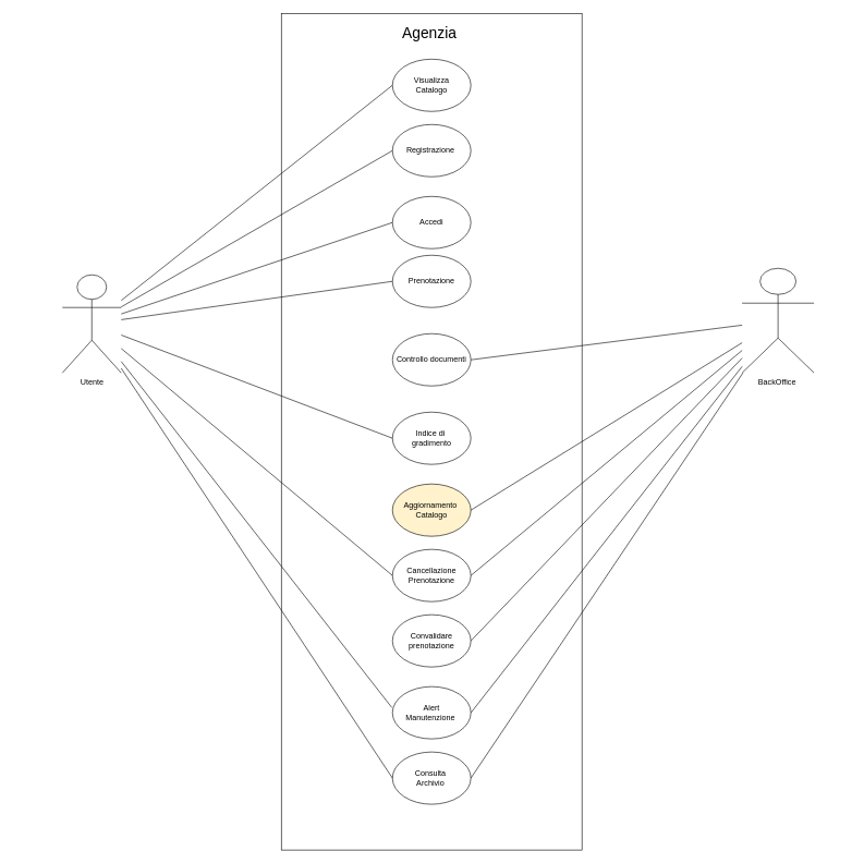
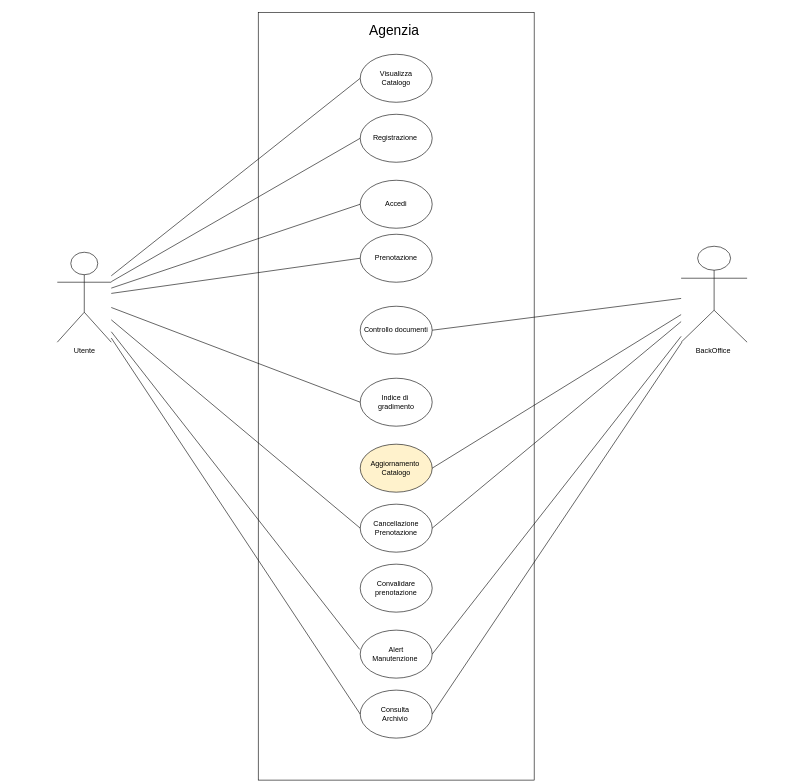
  <mxCell id="0" />
  <mxCell id="1" parent="0" />
  <mxCell id="2" value="" style="rounded=0;whiteSpace=wrap;html=1;rotation=90;" parent="1" vertex="1"><mxGeometry x="20" y="430" width="1280" height="460" as="geometry" /></mxCell>
  <mxCell id="3" value="Utente" style="shape=umlActor;verticalLabelPosition=bottom;verticalAlign=top;html=1;outlineConnect=0;" parent="1" vertex="1"><mxGeometry x="95" y="420" width="90" height="150" as="geometry" /></mxCell>
  <mxCell id="4" value="Visualizza&lt;br&gt;Catalogo" style="ellipse;whiteSpace=wrap;html=1;" parent="1" vertex="1"><mxGeometry x="600" y="90" width="120" height="80" as="geometry" /></mxCell>
  <mxCell id="5" value="Prenotazione" style="ellipse;whiteSpace=wrap;html=1;" parent="1" vertex="1"><mxGeometry x="600" y="390" width="120" height="80" as="geometry" /></mxCell>
  <mxCell id="6" value="" style="endArrow=none;html=1;rounded=0;entryX=0;entryY=0.5;entryDx=0;entryDy=0;" parent="1" target="4" edge="1" source="3"><mxGeometry width="50" height="50" relative="1" as="geometry"><mxPoint x="395" y="200" as="sourcePoint" /><mxPoint x="720" y="200" as="targetPoint" /></mxGeometry></mxCell>
  <mxCell id="7" value="Controllo documenti" style="ellipse;whiteSpace=wrap;html=1;" parent="1" vertex="1"><mxGeometry x="600" y="510" width="120" height="80" as="geometry" /></mxCell>
  <mxCell id="8" value="&lt;font style=&quot;font-size: 23px;&quot;&gt;Agenzia&amp;nbsp;&lt;/font&gt;" style="text;html=1;strokeColor=none;fillColor=none;align=center;verticalAlign=middle;whiteSpace=wrap;rounded=0;" parent="1" vertex="1"><mxGeometry x="610" y="20" width="100" height="60" as="geometry" /></mxCell>
  <mxCell id="9" value="" style="endArrow=none;html=1;rounded=0;entryX=1;entryY=0.5;entryDx=0;entryDy=0;" parent="1" target="7" edge="1" source="10"><mxGeometry width="50" height="50" relative="1" as="geometry"><mxPoint x="925" y="200" as="sourcePoint" /><mxPoint x="720" y="280" as="targetPoint" /></mxGeometry></mxCell>
  <mxCell id="10" value="BackOffice&amp;nbsp;" style="shape=umlActor;verticalLabelPosition=bottom;verticalAlign=top;html=1;outlineConnect=0;" parent="1" vertex="1"><mxGeometry x="1135" y="410" width="110" height="160" as="geometry" /></mxCell>
  <mxCell id="11" value="Indice di&amp;nbsp;&lt;br&gt;gradimento" style="ellipse;whiteSpace=wrap;html=1;" parent="1" vertex="1"><mxGeometry x="600" y="630" width="120" height="80" as="geometry" /></mxCell>
  <mxCell id="12" value="" style="endArrow=none;html=1;rounded=0;exitX=0;exitY=0.5;exitDx=0;exitDy=0;" parent="1" source="11" edge="1" target="3"><mxGeometry width="50" height="50" relative="1" as="geometry"><mxPoint x="670" y="330" as="sourcePoint" /><mxPoint x="390" y="200" as="targetPoint" /></mxGeometry></mxCell>
  <mxCell id="13" value="Aggiornamento&amp;nbsp;&lt;br&gt;Catalogo" style="ellipse;whiteSpace=wrap;html=1;fillColor=#fff2cc;" parent="1" vertex="1"><mxGeometry x="600" y="740" width="120" height="80" as="geometry" /></mxCell>
  <mxCell id="14" value="" style="endArrow=none;html=1;rounded=0;exitX=1;exitY=0.5;exitDx=0;exitDy=0;" parent="1" source="13" edge="1" target="10"><mxGeometry width="50" height="50" relative="1" as="geometry"><mxPoint x="670" y="490" as="sourcePoint" /><mxPoint x="925" y="200" as="targetPoint" /></mxGeometry></mxCell>
  <mxCell id="15" value="Convalidare&lt;br&gt;prenotazione" style="ellipse;whiteSpace=wrap;html=1;" parent="1" vertex="1"><mxGeometry x="600" y="940" width="120" height="80" as="geometry" /></mxCell>
- <mxCell id="16" value="" style="endArrow=none;html=1;rounded=0;exitX=1;exitY=0.5;exitDx=0;exitDy=0;" parent="1" source="15" edge="1" target="10"><mxGeometry width="50" height="50" relative="1" as="geometry"><mxPoint x="731" y="666" as="sourcePoint" /><mxPoint x="925" y="200" as="targetPoint" /></mxGeometry></mxCell>
  <mxCell id="17" value="" style="endArrow=none;html=1;rounded=0;exitX=0;exitY=0.5;exitDx=0;exitDy=0;" parent="1" source="5" edge="1" target="3"><mxGeometry width="50" height="50" relative="1" as="geometry"><mxPoint x="670" y="370" as="sourcePoint" /><mxPoint x="390" y="200" as="targetPoint" /></mxGeometry></mxCell>
  <mxCell id="18" value="Alert&lt;br&gt;Manutenzione&amp;nbsp;" style="ellipse;whiteSpace=wrap;html=1;" vertex="1" parent="1"><mxGeometry x="600" y="1050" width="120" height="80" as="geometry" /></mxCell>
  <mxCell id="19" value="" style="endArrow=none;html=1;rounded=0;exitX=1;exitY=0.5;exitDx=0;exitDy=0;" edge="1" parent="1" source="18" target="10"><mxGeometry width="50" height="50" relative="1" as="geometry"><mxPoint x="825" y="820" as="sourcePoint" /><mxPoint x="875" y="770" as="targetPoint" /></mxGeometry></mxCell>
  <mxCell id="20" value="" style="endArrow=none;html=1;rounded=0;exitX=-0.007;exitY=0.402;exitDx=0;exitDy=0;exitPerimeter=0;" edge="1" parent="1" source="18" target="3"><mxGeometry width="50" height="50" relative="1" as="geometry"><mxPoint x="665" y="860" as="sourcePoint" /><mxPoint x="715" y="810" as="targetPoint" /></mxGeometry></mxCell>
  <mxCell id="21" value="Cancellazione&lt;br&gt;Prenotazione" style="ellipse;whiteSpace=wrap;html=1;" vertex="1" parent="1"><mxGeometry x="600" y="840" width="120" height="80" as="geometry" /></mxCell>
  <mxCell id="22" value="" style="endArrow=none;html=1;rounded=0;exitX=0;exitY=0.5;exitDx=0;exitDy=0;" edge="1" parent="1" source="21" target="3"><mxGeometry width="50" height="50" relative="1" as="geometry"><mxPoint x="665" y="520" as="sourcePoint" /><mxPoint x="715" y="470" as="targetPoint" /></mxGeometry></mxCell>
  <mxCell id="23" value="" style="endArrow=none;html=1;rounded=0;exitX=1;exitY=0.5;exitDx=0;exitDy=0;" edge="1" parent="1" source="21" target="10"><mxGeometry width="50" height="50" relative="1" as="geometry"><mxPoint x="665" y="520" as="sourcePoint" /><mxPoint x="715" y="470" as="targetPoint" /></mxGeometry></mxCell>
  <mxCell id="24" value="Consulta&amp;nbsp;&lt;br&gt;Archivio&amp;nbsp;" style="ellipse;whiteSpace=wrap;html=1;" vertex="1" parent="1"><mxGeometry x="600" y="1150" width="120" height="80" as="geometry" /></mxCell>
  <mxCell id="25" value="" style="endArrow=none;html=1;rounded=0;exitX=1;exitY=0.5;exitDx=0;exitDy=0;" edge="1" parent="1" source="24" target="10"><mxGeometry width="50" height="50" relative="1" as="geometry"><mxPoint x="665" y="930" as="sourcePoint" /><mxPoint x="715" y="880" as="targetPoint" /></mxGeometry></mxCell>
  <mxCell id="26" value="" style="endArrow=none;html=1;rounded=0;exitX=0;exitY=0.5;exitDx=0;exitDy=0;" edge="1" parent="1" source="24" target="3"><mxGeometry width="50" height="50" relative="1" as="geometry"><mxPoint x="665" y="930" as="sourcePoint" /><mxPoint x="715" y="880" as="targetPoint" /></mxGeometry></mxCell>
  <mxCell id="27" value="Registrazione&amp;nbsp;" style="ellipse;whiteSpace=wrap;html=1;" vertex="1" parent="1"><mxGeometry x="600" y="190" width="120" height="80" as="geometry" /></mxCell>
  <mxCell id="28" value="" style="endArrow=none;html=1;rounded=0;exitX=0;exitY=0.5;exitDx=0;exitDy=0;" edge="1" parent="1" source="27" target="3"><mxGeometry width="50" height="50" relative="1" as="geometry"><mxPoint x="735" y="460" as="sourcePoint" /><mxPoint x="785" y="410" as="targetPoint" /></mxGeometry></mxCell>
  <mxCell id="29" value="Accedi" style="ellipse;whiteSpace=wrap;html=1;" vertex="1" parent="1"><mxGeometry x="600" y="300" width="120" height="80" as="geometry" /></mxCell>
  <mxCell id="30" value="" style="endArrow=none;html=1;rounded=0;exitX=0;exitY=0.5;exitDx=0;exitDy=0;" edge="1" parent="1" source="29" target="3"><mxGeometry width="50" height="50" relative="1" as="geometry"><mxPoint x="645" y="460" as="sourcePoint" /><mxPoint x="695" y="410" as="targetPoint" /></mxGeometry></mxCell>
